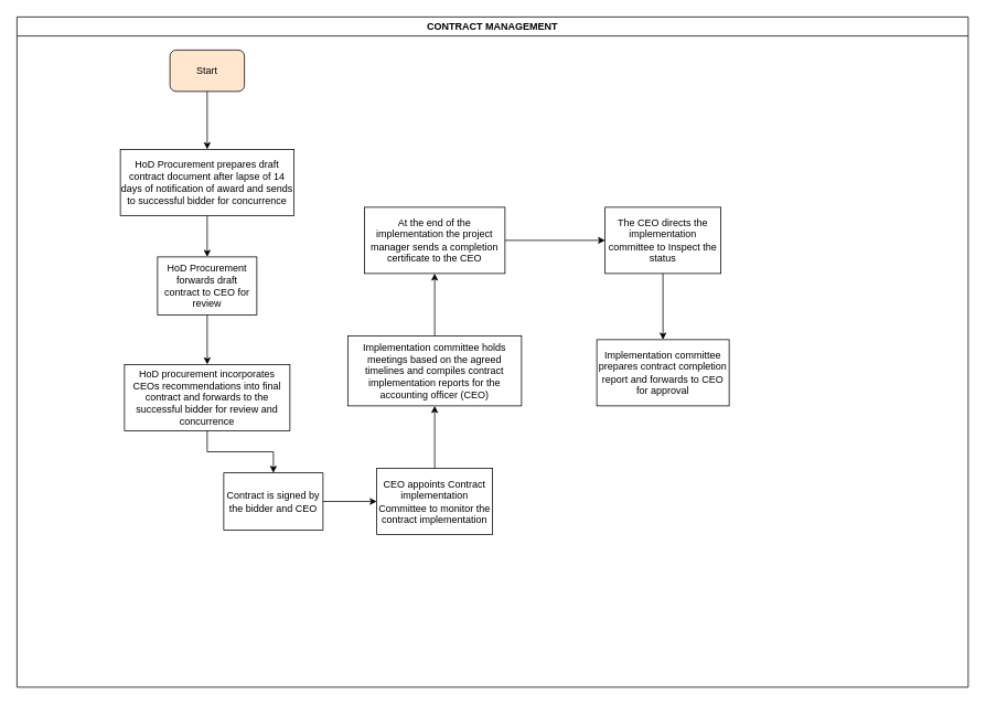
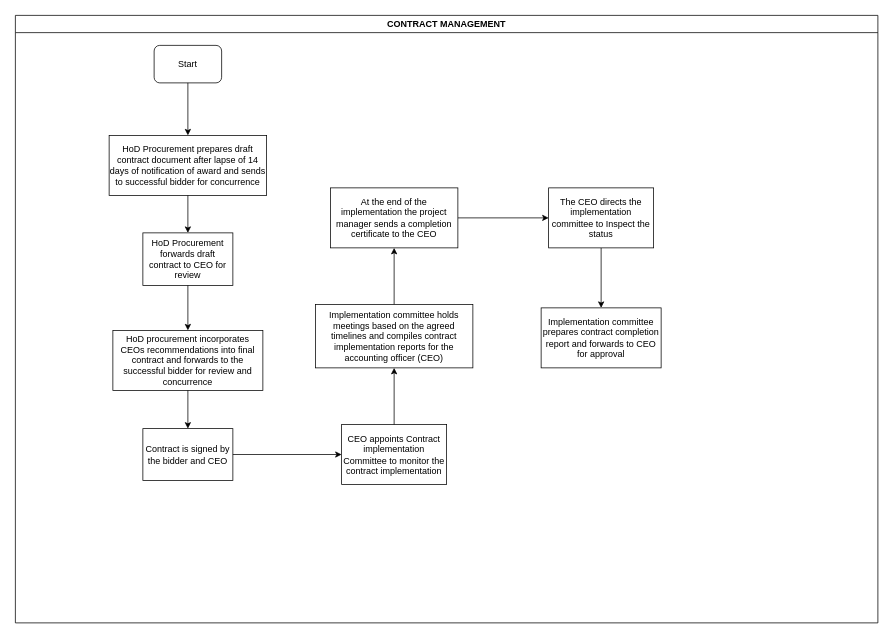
  <mxCell id="0" />
  <mxCell id="1" parent="0" />
  <mxCell id="2" value="CONTRACT MANAGEMENT" style="swimlane;" vertex="1" parent="1"><mxGeometry x="20" y="20" width="1150" height="810" as="geometry" /></mxCell>
- <mxCell id="3" value="Start" style="rounded=1;whiteSpace=wrap;html=1;fillColor=#ffe6cc;" vertex="1" parent="2"><mxGeometry x="185" y="40" width="90" height="50" as="geometry" /></mxCell>
+ <mxCell id="3" value="Start" style="rounded=1;whiteSpace=wrap;html=1;" vertex="1" parent="2"><mxGeometry x="185" y="40" width="90" height="50" as="geometry" /></mxCell>
  <mxCell id="4" value="HoD Procurement prepares draft contract document after lapse of 14 days of notification of award and sends to successful bidder for concurrence" style="rounded=0;whiteSpace=wrap;html=1;" vertex="1" parent="2"><mxGeometry x="125" y="160" width="210" height="80" as="geometry" /></mxCell>
  <mxCell id="5" value="" style="edgeStyle=orthogonalEdgeStyle;rounded=0;orthogonalLoop=1;jettySize=auto;html=1;" edge="1" parent="2" source="3" target="4"><mxGeometry relative="1" as="geometry"><mxPoint x="230" y="165" as="targetPoint" /></mxGeometry></mxCell>
  <mxCell id="6" value="HoD Procurement forwards draft contract to CEO for review" style="whiteSpace=wrap;html=1;rounded=0;" vertex="1" parent="2"><mxGeometry x="170" y="290" width="120" height="70" as="geometry" /></mxCell>
  <mxCell id="7" value="" style="edgeStyle=orthogonalEdgeStyle;rounded=0;orthogonalLoop=1;jettySize=auto;html=1;" edge="1" parent="2" source="4" target="6"><mxGeometry relative="1" as="geometry" /></mxCell>
  <mxCell id="8" value="HoD procurement incorporates CEOs recommendations into final contract and forwards to the successful bidder for review and concurrence" style="whiteSpace=wrap;html=1;rounded=0;" vertex="1" parent="2"><mxGeometry x="130" y="420" width="200" height="80" as="geometry" /></mxCell>
  <mxCell id="9" value="" style="edgeStyle=orthogonalEdgeStyle;rounded=0;orthogonalLoop=1;jettySize=auto;html=1;" edge="1" parent="2" source="6" target="8"><mxGeometry relative="1" as="geometry" /></mxCell>
- <mxCell id="10" value="Contract is signed by the bidder and CEO" style="whiteSpace=wrap;html=1;rounded=0;" vertex="1" parent="2"><mxGeometry x="250" y="551" width="120" height="69" as="geometry" /></mxCell>
+ <mxCell id="10" value="Contract is signed by the bidder and CEO" style="whiteSpace=wrap;html=1;rounded=0;" vertex="1" parent="2"><mxGeometry x="170" y="551" width="120" height="69" as="geometry" /></mxCell>
  <mxCell id="11" value="" style="edgeStyle=orthogonalEdgeStyle;rounded=0;orthogonalLoop=1;jettySize=auto;html=1;" edge="1" parent="2" source="8" target="10"><mxGeometry relative="1" as="geometry" /></mxCell>
  <mxCell id="12" value="CEO appoints Contract implementation Committee to monitor the contract implementation" style="whiteSpace=wrap;html=1;rounded=0;" vertex="1" parent="2"><mxGeometry x="435" y="545.5" width="140" height="80" as="geometry" /></mxCell>
  <mxCell id="13" value="" style="edgeStyle=orthogonalEdgeStyle;rounded=0;orthogonalLoop=1;jettySize=auto;html=1;" edge="1" parent="2" source="10" target="12"><mxGeometry relative="1" as="geometry" /></mxCell>
  <mxCell id="14" value="" style="edgeStyle=orthogonalEdgeStyle;rounded=0;orthogonalLoop=1;jettySize=auto;html=1;" edge="1" parent="1" source="15" target="18"><mxGeometry relative="1" as="geometry" /></mxCell>
  <mxCell id="15" value="Implementation committee holds meetings based on the agreed timelines and compiles contract implementation reports for the accounting officer (CEO)" style="whiteSpace=wrap;html=1;rounded=0;" vertex="1" parent="1"><mxGeometry x="420" y="405.5" width="210" height="84.5" as="geometry" /></mxCell>
  <mxCell id="16" value="" style="edgeStyle=orthogonalEdgeStyle;rounded=0;orthogonalLoop=1;jettySize=auto;html=1;" edge="1" parent="1" source="12" target="15"><mxGeometry relative="1" as="geometry" /></mxCell>
  <mxCell id="17" value="" style="edgeStyle=orthogonalEdgeStyle;rounded=0;orthogonalLoop=1;jettySize=auto;html=1;" edge="1" parent="1" source="18" target="20"><mxGeometry relative="1" as="geometry" /></mxCell>
  <mxCell id="18" value="At the end of the implementation the project manager sends a completion certificate to the CEO" style="whiteSpace=wrap;html=1;rounded=0;" vertex="1" parent="1"><mxGeometry x="440" y="250" width="170" height="80" as="geometry" /></mxCell>
  <mxCell id="19" value="" style="edgeStyle=orthogonalEdgeStyle;rounded=0;orthogonalLoop=1;jettySize=auto;html=1;" edge="1" parent="1" source="20" target="21"><mxGeometry relative="1" as="geometry" /></mxCell>
  <mxCell id="20" value="The CEO directs the implementation committee to Inspect the status" style="whiteSpace=wrap;html=1;rounded=0;" vertex="1" parent="1"><mxGeometry x="731" y="250" width="140" height="80" as="geometry" /></mxCell>
  <mxCell id="21" value="Implementation committee prepares contract completion report and forwards to CEO for approval" style="whiteSpace=wrap;html=1;rounded=0;" vertex="1" parent="1"><mxGeometry x="721" y="410" width="160" height="80" as="geometry" /></mxCell>
